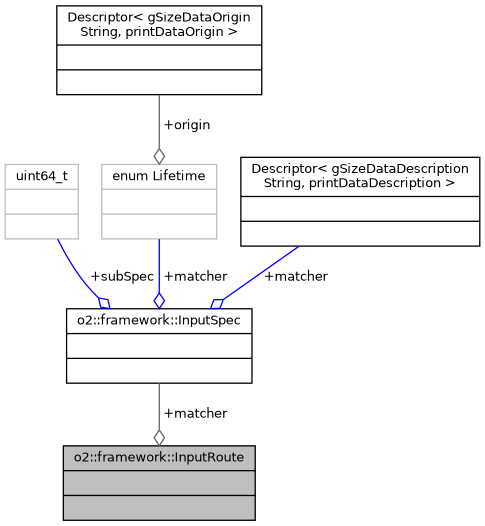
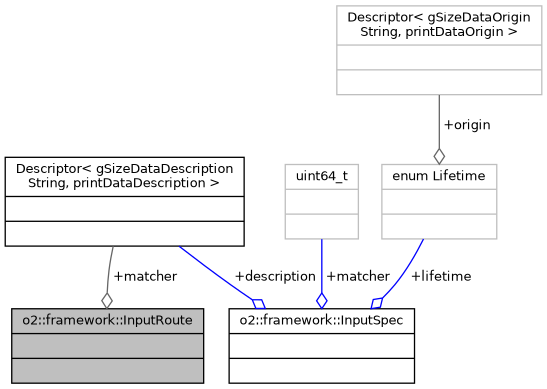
  digraph {
    node [color=black fontname=Helvetica fontsize=10 shape=record]
    edge [arrowhead=odiamond color=blue fontname=Helvetica fontsize=10 labelfontname=Helvetica labelfontsize=10 style=solid]
    n1 [fillcolor=grey75 fontcolor=black height=0.2 label="{o2::framework::InputRoute\n||}" style=filled width=0.4]
    n2 [height=0.2 label="{o2::framework::InputSpec\n||}" width=0.4]
    n3 [color=grey75 height=0.2 label="{uint64_t\n||}" width=0.4]
-   n4 [height=0.2 label="{Descriptor\< gSizeDataOrigin\lString, printDataOrigin \>\n||}" width=0.4]
+   n4 [color=grey75 height=0.2 label="{Descriptor\< gSizeDataOrigin\lString, printDataOrigin \>\n||}" width=0.4]
    n5 [color=grey75 height=0.2 label="{enum Lifetime\n||}" width=0.4]
    n6 [height=0.2 label="{Descriptor\< gSizeDataDescription\lString, printDataDescription \>\n||}" width=0.4]
-   n2 -> n1 [color=gray40 label=" +matcher"]
-   n3 -> n2 [label=" +subSpec"]
+   n6 -> n1 [color=gray40 label=" +matcher"]
+   n3 -> n2 [label=" +matcher"]
    n4 -> n5 [color=gray40 label=" +origin"]
-   n5 -> n2 [label=" +matcher"]
-   n6 -> n2 [label=" +matcher"]
+   n5 -> n2 [label=" +lifetime"]
+   n6 -> n2 [label=" +description"]
  }
